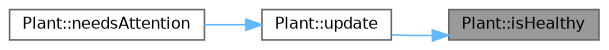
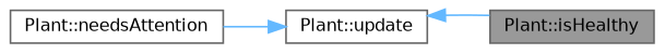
  digraph {
    rankdir=RL
    node [color=grey40 fillcolor=white fontname=Helvetica fontsize=10 shape=box style=filled]
    edge [color=steelblue1 dir=back fontname=Helvetica fontsize=10 labelfontname=Helvetica labelfontsize=10 style=solid]
    n1 [color=gray40 fillcolor=grey60 fontcolor=black height=0.2 label="Plant::isHealthy" width=0.4]
    n2 [height=0.2 label="Plant::update" width=0.4]
    n3 [height=0.2 label="Plant::needsAttention" width=0.4]
-   n1 -> n2
+   n2 -> n1
    n2 -> n3
  }
